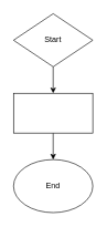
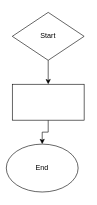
  <mxCell id="0" />
  <mxCell id="1" parent="0" />
  <mxCell id="2" value="" style="edgeStyle=orthogonalEdgeStyle;rounded=0;orthogonalLoop=1;jettySize=auto;html=1;" edge="1" parent="1" source="3" target="5"><mxGeometry relative="1" as="geometry" /></mxCell>
  <mxCell id="3" value="Start" style="rhombus;whiteSpace=wrap;html=1;" vertex="1" parent="1"><mxGeometry x="20" y="20" width="120" height="80" as="geometry" /></mxCell>
  <mxCell id="4" value="" style="edgeStyle=orthogonalEdgeStyle;rounded=0;orthogonalLoop=1;jettySize=auto;html=1;" edge="1" parent="1" source="5" target="6"><mxGeometry relative="1" as="geometry" /></mxCell>
  <mxCell id="5" value="" style="rounded=0;whiteSpace=wrap;html=1;" vertex="1" parent="1"><mxGeometry x="20" y="140" width="120" height="60" as="geometry" /></mxCell>
- <mxCell id="6" value="End" style="ellipse;whiteSpace=wrap;html=1;" vertex="1" parent="1"><mxGeometry x="20" y="240" width="120" height="80" as="geometry" /></mxCell>
+ <mxCell id="6" value="End" style="ellipse;whiteSpace=wrap;html=1;" vertex="1" parent="1"><mxGeometry x="10" y="240" width="120" height="80" as="geometry" /></mxCell>
